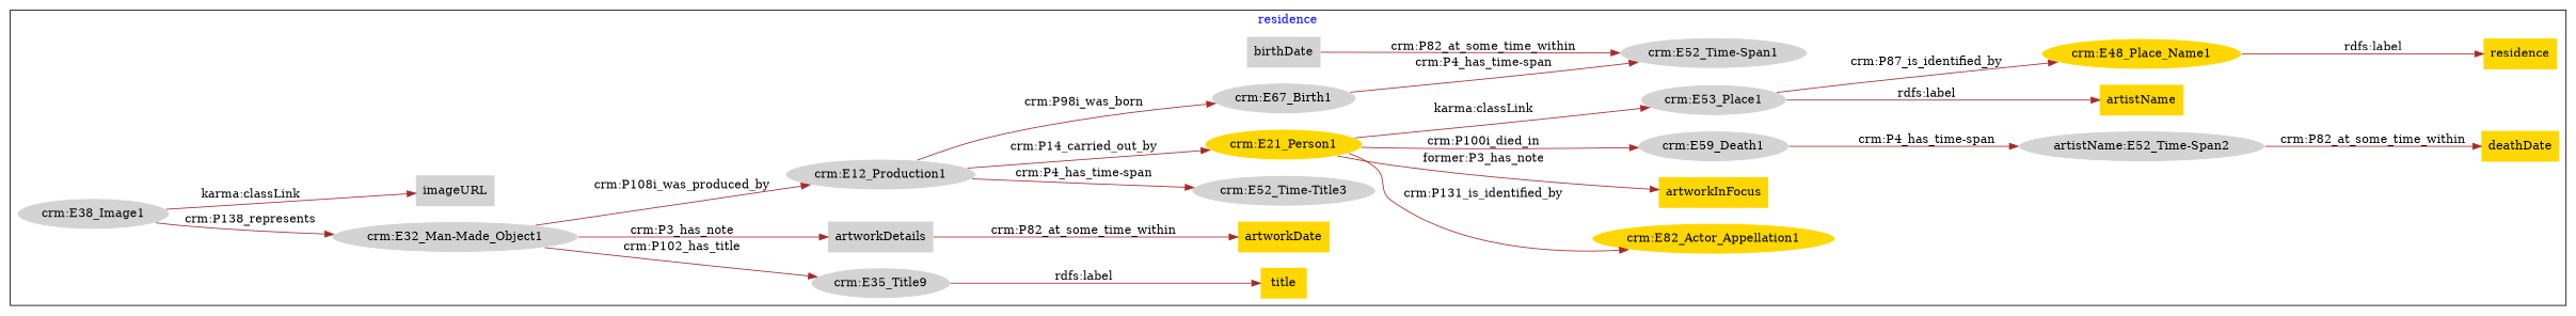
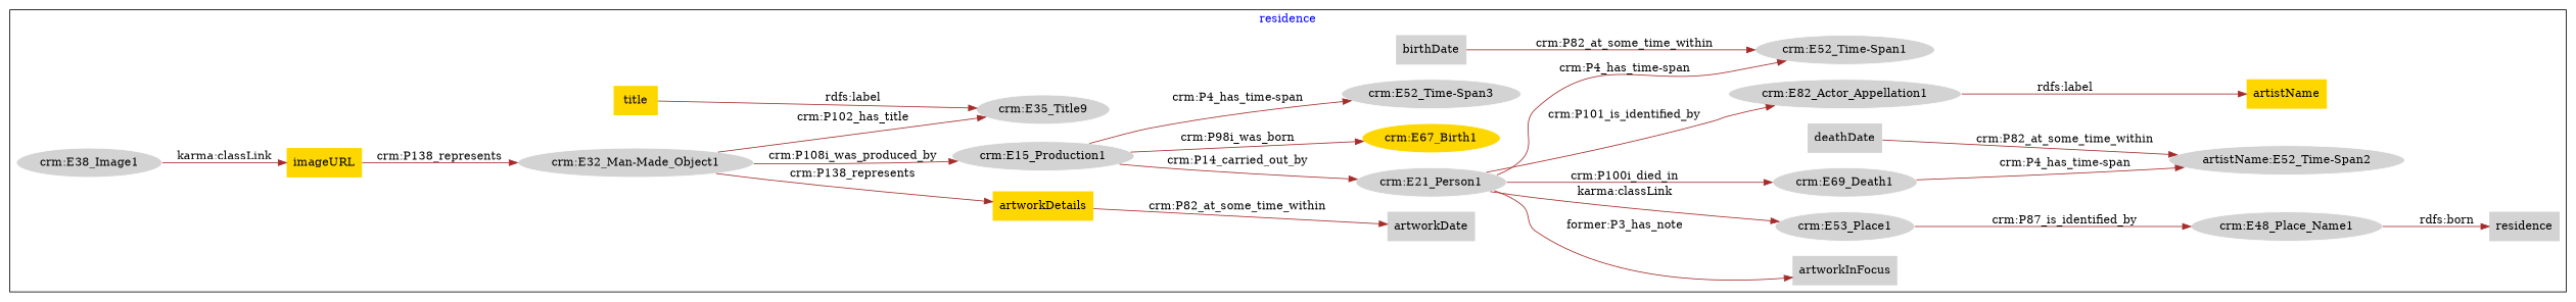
  digraph {
    fontcolor=blue
    rankdir=LR
    remincross=true
    node [color=white fillcolor=lightgray style=filled]
    edge [color=brown fontcolor=black]
-   n1 [fillcolor=gold label="crm:E82_Actor_Appellation1"]
+   n1 [label="crm:E82_Actor_Appellation1"]
    n2 [fillcolor=gold label=artistName shape=plaintext color=""]
-   n3 [fillcolor=gold label="crm:E48_Place_Name1"]
-   n4 [fillcolor=gold label=residence shape=plaintext color=""]
+   n3 [label="crm:E48_Place_Name1"]
+   n4 [label=residence shape=plaintext color=""]
    n5 [label="crm:E52_Time-Span1"]
    n6 [label=birthDate shape=plaintext color=""]
    n7 [label="artistName:E52_Time-Span2"]
-   n8 [fillcolor=gold label=deathDate shape=plaintext color=""]
+   n8 [label=deathDate shape=plaintext color=""]
    n9 [label="crm:E35_Title9"]
    n10 [fillcolor=gold label=title shape=plaintext color=""]
-   n11 [label="crm:E52_Time-Title3"]
-   n12 [fillcolor=gold label=artworkDate shape=plaintext color=""]
+   n11 [label="crm:E52_Time-Span3"]
+   n12 [label=artworkDate shape=plaintext color=""]
    n13 [label="crm:E32_Man-Made_Object1"]
-   n14 [label=artworkDetails shape=plaintext color=""]
-   n15 [fillcolor=gold label="crm:E21_Person1"]
-   n16 [fillcolor=gold label=artworkInFocus shape=plaintext color=""]
+   n14 [fillcolor=gold label=artworkDetails shape=plaintext color=""]
+   n15 [label="crm:E21_Person1"]
+   n16 [label=artworkInFocus shape=plaintext color=""]
    n17 [label="crm:E38_Image1"]
-   n18 [label=imageURL shape=plaintext color=""]
-   n19 [label="crm:E12_Production1"]
-   n20 [label="crm:E67_Birth1"]
-   n21 [label="crm:E59_Death1"]
+   n18 [fillcolor=gold label=imageURL shape=plaintext color=""]
+   n19 [label="crm:E15_Production1"]
+   n20 [fillcolor=gold label="crm:E67_Birth1"]
+   n21 [label="crm:E69_Death1"]
    n22 [label="crm:E53_Place1"]
    subgraph cluster_1 {
      label=residence
      n1
      n2
      n3
      n4
      n5
      n6
      n7
      n8
      n9
      n10
      n11
      n12
      n13
      n14
      n15
      n16
      n17
      n18
      n19
      n20
      n21
      n22
    }
-   n22 -> n2 [label="rdfs:label"]
-   n3 -> n4 [label="rdfs:label"]
+   n1 -> n2 [label="rdfs:label"]
+   n3 -> n4 [label="rdfs:born"]
    n6 -> n5 [label="crm:P82_at_some_time_within"]
-   n7 -> n8 [label="crm:P82_at_some_time_within"]
-   n9 -> n10 [label="rdfs:label"]
+   n8 -> n7 [label="crm:P82_at_some_time_within"]
+   n10 -> n9 [label="rdfs:label"]
    n13 -> n9 [label="crm:P102_has_title"]
-   n13 -> n14 [label="crm:P3_has_note"]
+   n13 -> n14 [label="crm:P138_represents"]
    n13 -> n19 [label="crm:P108i_was_produced_by"]
    n14 -> n12 [label="crm:P82_at_some_time_within"]
-   n15 -> n1 [label="crm:P131_is_identified_by"]
+   n15 -> n1 [label="crm:P101_is_identified_by"]
    n15 -> n16 [label="former:P3_has_note"]
    n15 -> n21 [label="crm:P100i_died_in"]
    n15 -> n22 [label="karma:classLink"]
-   n17 -> n13 [label="crm:P138_represents"]
+   n18 -> n13 [label="crm:P138_represents"]
    n17 -> n18 [label="karma:classLink"]
    n19 -> n11 [label="crm:P4_has_time-span"]
    n19 -> n15 [label="crm:P14_carried_out_by"]
    n19 -> n20 [label="crm:P98i_was_born"]
-   n20 -> n5 [label="crm:P4_has_time-span"]
+   n15 -> n5 [label="crm:P4_has_time-span"]
    n21 -> n7 [label="crm:P4_has_time-span"]
    n22 -> n3 [label="crm:P87_is_identified_by"]
  }
